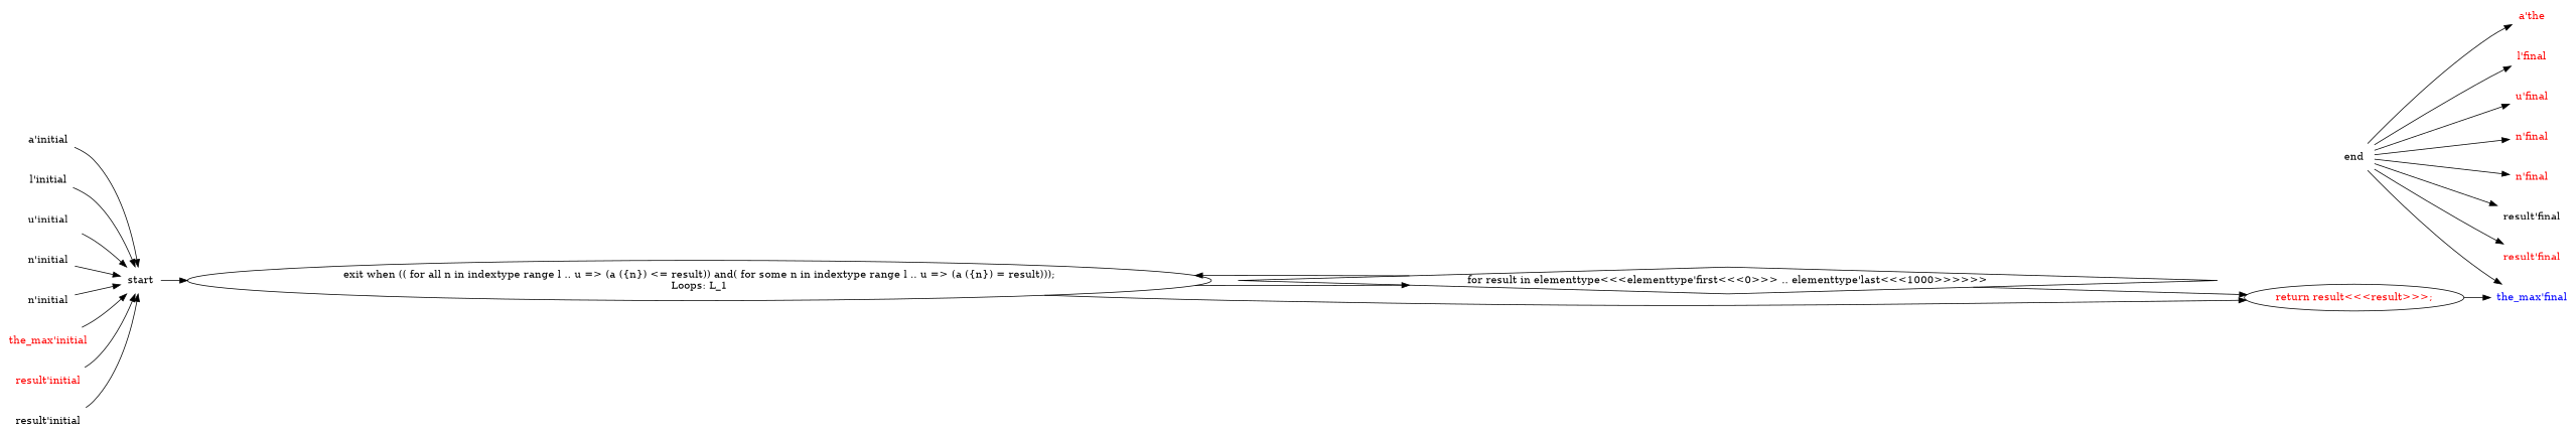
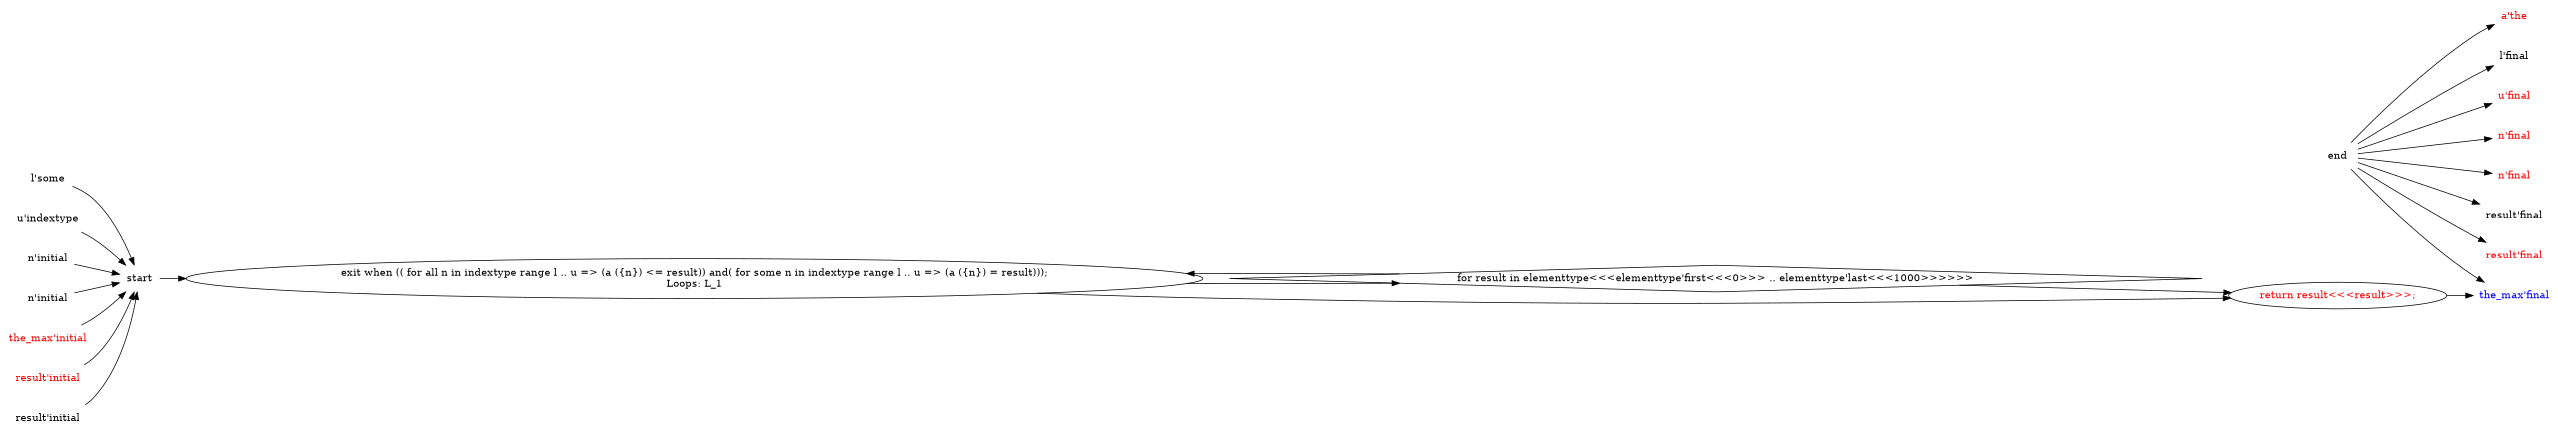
  digraph {
    rankdir=LR
    splines=True
    node [shape=plaintext]
    edge [arrowType=normal]
    n1 [label=start]
    n2 [label="exit when (( for all n in indextype range l .. u => (a ({n}) <= result)) and( for some n in indextype range l .. u => (a ({n}) = result)));\nLoops:&nbsp;L_1" shape=""]
    n3 [label="for result in elementtype<<<elementtype'first<<<0>>> .. elementtype'last<<<1000>>>>>>" shape=diamond]
    n4 [fontcolor=red label="return result<<<result>>>;" shape=""]
    n5 [label=end]
    n6 [fontcolor=red label="a'the"]
-   n7 [fontcolor=red label="l'final"]
+   n7 [fontcolor=black label="l'final"]
    n8 [fontcolor=red label="u'final"]
    n9 [fontcolor=red label="n'final"]
    n10 [fontcolor=red label="n'final"]
    n11 [fontcolor=blue label="the_max'final"]
    n12 [label="result'final"]
    n13 [fontcolor=red label="result'final"]
-   n14 [label="a'initial"]
-   n15 [label="l'initial"]
-   n16 [label="u'initial"]
+   n15 [label="l'some"]
+   n16 [label="u'indextype"]
    n17 [label="n'initial"]
    n18 [label="n'initial"]
    n19 [fontcolor=red label="the_max'initial"]
    n20 [fontcolor=red label="result'initial"]
    n21 [label="result'initial"]
    n1 -> n2
    n2 -> n3
    n2 -> n4
    n3 -> n2
    n3 -> n4
    n4 -> n11
    n5 -> n6
    n5 -> n7
    n5 -> n8
    n5 -> n9
    n5 -> n10
    n5 -> n11
    n5 -> n12
    n5 -> n13
-   n14 -> n1
    n15 -> n1
    n16 -> n1
    n17 -> n1
    n18 -> n1
    n19 -> n1
    n20 -> n1
    n21 -> n1
  }
